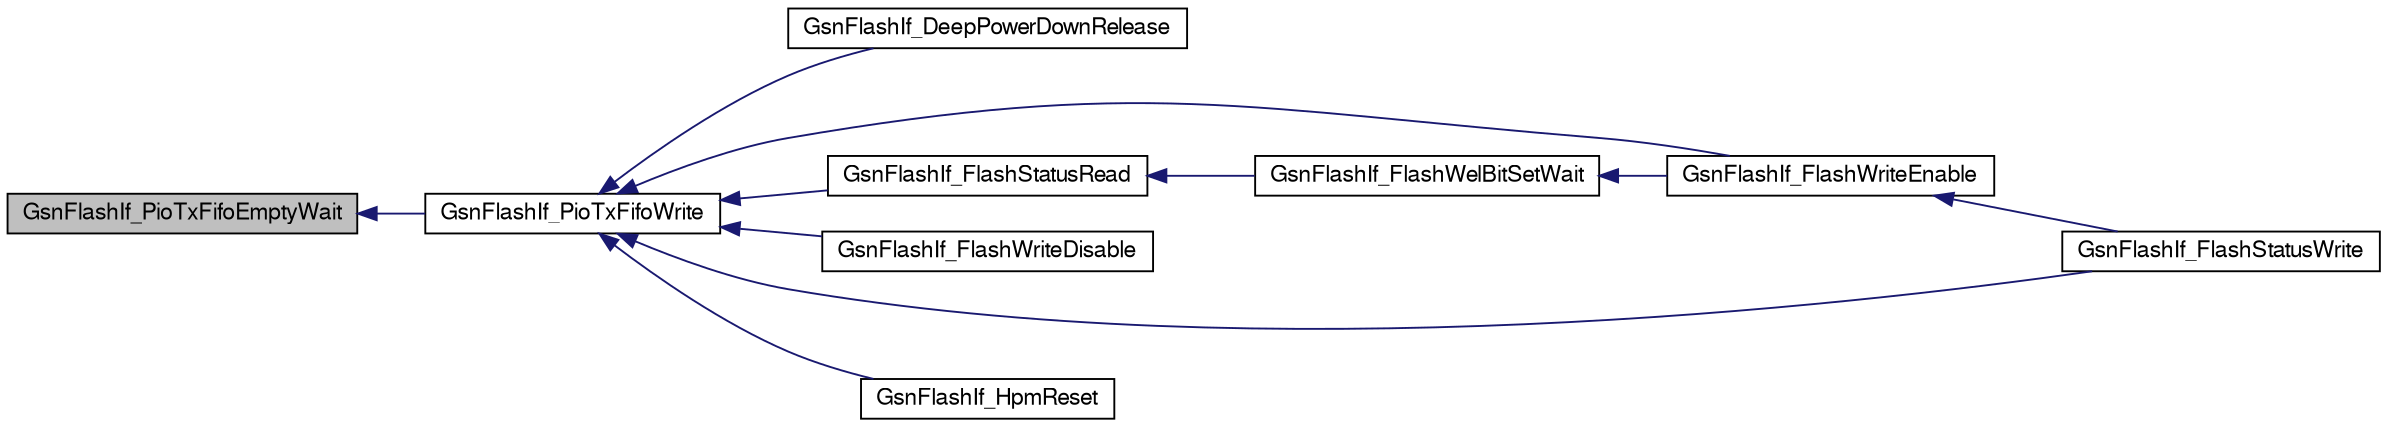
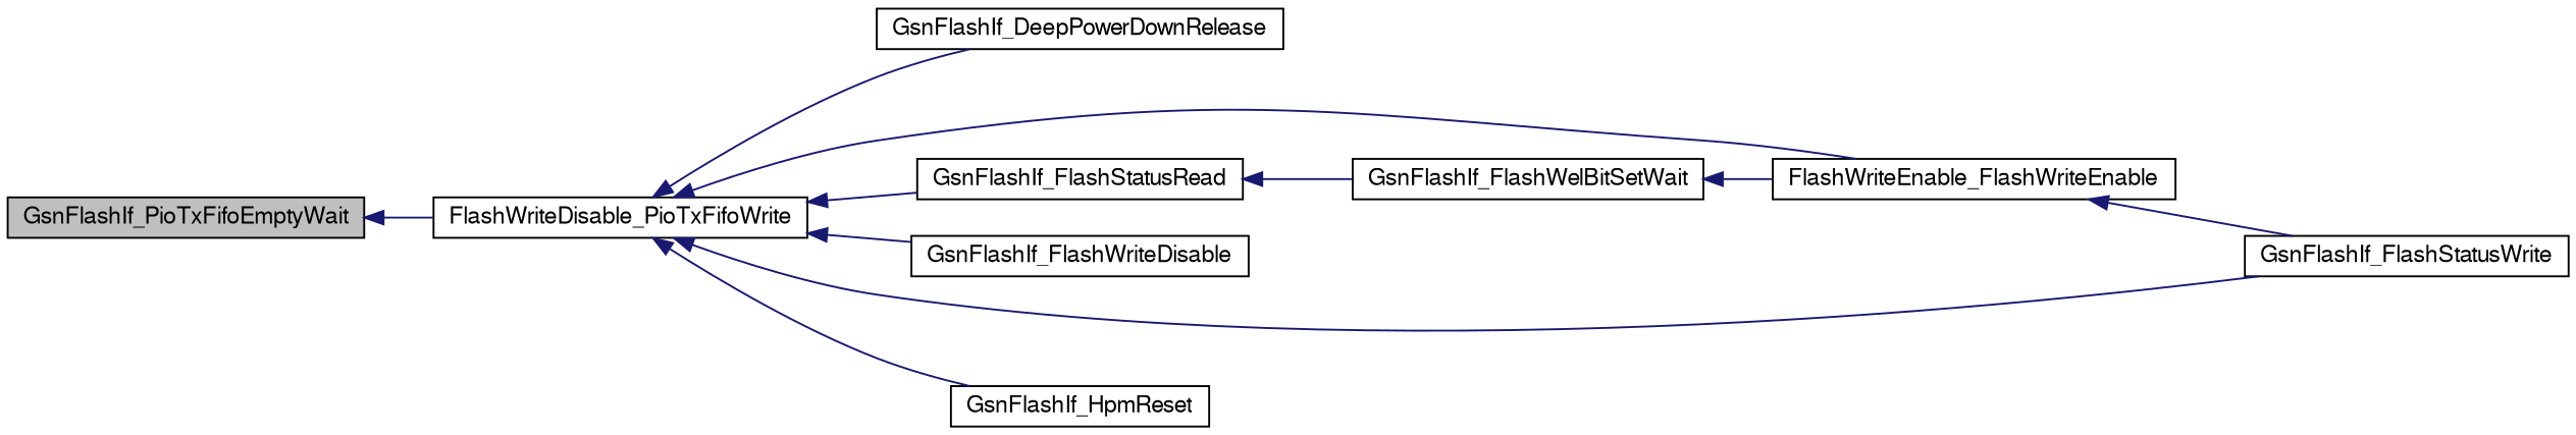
  digraph {
    rankdir=LR
    node [color=black fillcolor=white fontname=FreeSans fontsize=12 shape=record style=filled]
    edge [color=midnightblue dir=back fontname=FreeSans fontsize=12 labelfontname=FreeSans labelfontsize=12 style=solid]
    n1 [fillcolor=grey75 fontcolor=black height=0.2 label=GsnFlashIf_PioTxFifoEmptyWait width=0.4]
-   n2 [height=0.2 label=GsnFlashIf_PioTxFifoWrite width=0.4]
+   n2 [height=0.2 label=FlashWriteDisable_PioTxFifoWrite width=0.4]
    n3 [height=0.2 label=GsnFlashIf_DeepPowerDownRelease width=0.4]
    n4 [height=0.2 label=GsnFlashIf_FlashStatusRead width=0.4]
    n5 [height=0.2 label=GsnFlashIf_FlashStatusWrite width=0.4]
    n6 [height=0.2 label=GsnFlashIf_FlashWriteDisable width=0.4]
-   n7 [height=0.2 label=GsnFlashIf_FlashWriteEnable width=0.4]
+   n7 [height=0.2 label=FlashWriteEnable_FlashWriteEnable width=0.4]
    n8 [height=0.2 label=GsnFlashIf_HpmReset width=0.4]
    n9 [height=0.2 label=GsnFlashIf_FlashWelBitSetWait width=0.4]
    n1 -> n2
    n2 -> n3
    n2 -> n4
    n2 -> n5
    n2 -> n6
    n2 -> n7
    n2 -> n8
    n4 -> n9
    n7 -> n5
    n9 -> n7
  }
